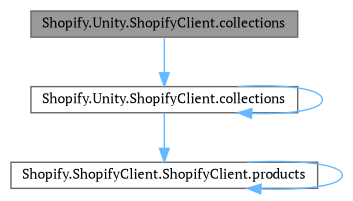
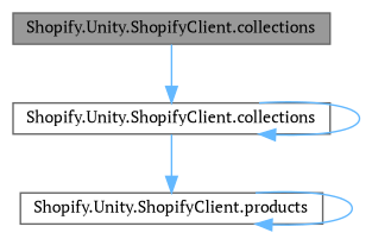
  digraph {
    rankdir=TB
    fontname="PT Serif"
    node [color=grey40 fillcolor=white fontname="PT Serif" fontsize=10 shape=box style=filled]
    edge [color=steelblue1 fontname="PT Serif" fontsize=10 labelfontname=Helvetica labelfontsize=10 style=solid]
    n1 [color=gray40 fillcolor=grey60 fontcolor=black height=0.2 label="Shopify.Unity.ShopifyClient.collections" width=0.4]
    n2 [height=0.2 label="Shopify.Unity.ShopifyClient.collections" width=0.4]
-   n3 [height=0.2 label="Shopify.ShopifyClient.ShopifyClient.products" width=0.4]
+   n3 [height=0.2 label="Shopify.Unity.ShopifyClient.products" width=0.4]
    n1 -> n2
    n2 -> n2
    n2 -> n3
    n3 -> n3
  }
